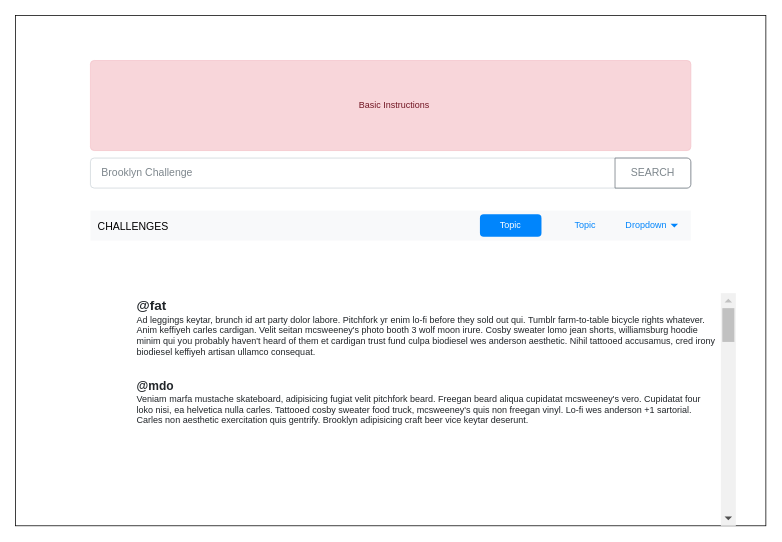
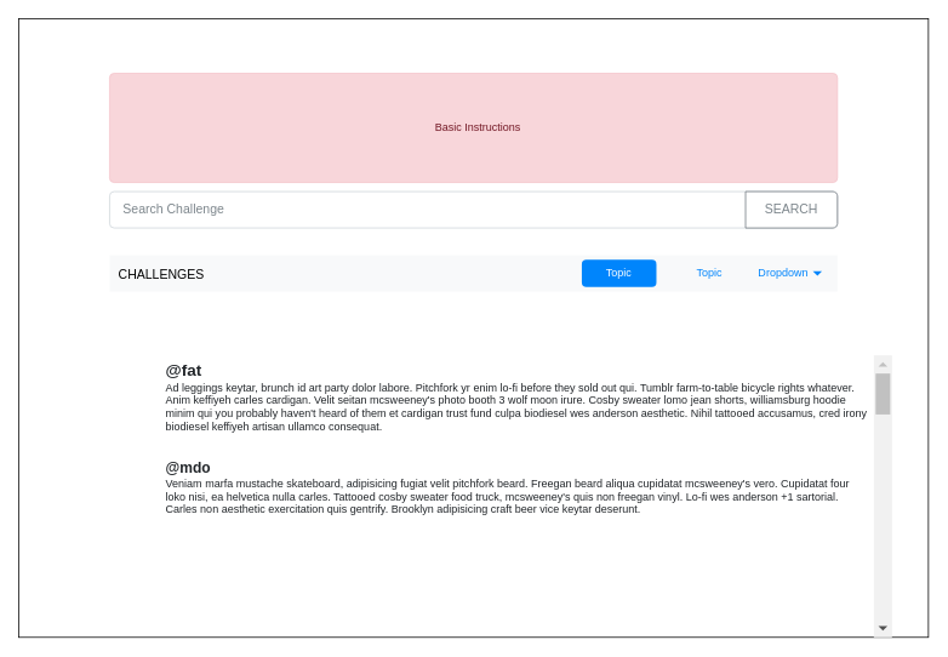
  <mxCell id="0" />
  <mxCell id="1" parent="0" />
  <mxCell id="2" value="" style="rounded=0;whiteSpace=wrap;html=1;fillColor=none;connectable=0;editable=0;movable=0;" vertex="1" parent="1"><mxGeometry x="20" y="20" width="1000" height="680" as="geometry" /></mxCell>
  <mxCell id="3" value="Basic Instructions" style="html=1;shadow=0;dashed=0;shape=mxgraph.bootstrap.rrect;rSize=5;strokeColor=#F4C5CB;strokeWidth=1;fillColor=#F8D6DA;fontColor=#711623;whiteSpace=wrap;align=center;verticalAlign=middle;spacingLeft=10;" vertex="1" parent="1"><mxGeometry x="120" y="80" width="800" height="120" as="geometry" /></mxCell>
- <mxCell id="4" value="Brooklyn Challenge" style="html=1;shadow=0;dashed=0;shape=mxgraph.bootstrap.rrect;rSize=5;strokeColor=#CED4DA;html=1;whiteSpace=wrap;fillColor=#FFFFFF;fontColor=#7D868C;align=left;spacingLeft=0;spacing=15;fontSize=14;" vertex="1" parent="1"><mxGeometry x="120" y="210" width="800" height="40" as="geometry" /></mxCell>
+ <mxCell id="4" value="Search Challenge" style="html=1;shadow=0;dashed=0;shape=mxgraph.bootstrap.rrect;rSize=5;strokeColor=#CED4DA;html=1;whiteSpace=wrap;fillColor=#FFFFFF;fontColor=#7D868C;align=left;spacingLeft=0;spacing=15;fontSize=14;" vertex="1" parent="1"><mxGeometry x="120" y="210" width="800" height="40" as="geometry" /></mxCell>
  <mxCell id="5" value="SEARCH" style="html=1;shadow=0;dashed=0;shape=mxgraph.bootstrap.rightButton;strokeColor=#6C757D;gradientColor=inherit;fontColor=inherit;fillColor=inherit;rSize=5;perimeter=none;whiteSpace=wrap;resizeHeight=1;fontSize=14;" vertex="1" parent="4"><mxGeometry x="1" width="101" height="40" relative="1" as="geometry"><mxPoint x="-101" as="offset" /></mxGeometry></mxCell>
  <mxCell id="6" value="CHALLENGES" style="fillColor=#F8F9FA;strokeColor=none;align=left;fontSize=14;spacing=10;" vertex="1" parent="1"><mxGeometry x="120" y="280" width="800" height="40" as="geometry" /></mxCell>
  <mxCell id="7" value="Topic" style="html=1;shadow=0;dashed=0;shape=mxgraph.bootstrap.rrect;rSize=5;fillColor=#0085FC;strokeColor=none;perimeter=none;whiteSpace=wrap;resizeWidth=1;align=center;spacing=5;fontColor=#FFFFFF;" vertex="1" parent="6"><mxGeometry x="1" width="82" height="30" relative="1" as="geometry"><mxPoint x="-281" y="5" as="offset" /></mxGeometry></mxCell>
  <mxCell id="8" value="Topic" style="fillColor=none;strokeColor=none;perimeter=none;whiteSpace=wrap;fontColor=#0085FC;" vertex="1" parent="6"><mxGeometry x="1" width="81" height="30" relative="1" as="geometry"><mxPoint x="-181" y="5" as="offset" /></mxGeometry></mxCell>
  <mxCell id="9" value="Dropdown" style="fillColor=none;strokeColor=none;perimeter=none;whiteSpace=wrap;fontColor=#0085FC;align=right;spacingRight=20;" vertex="1" parent="6"><mxGeometry x="1" width="90" height="30" relative="1" as="geometry"><mxPoint x="-100" y="5" as="offset" /></mxGeometry></mxCell>
  <mxCell id="10" value="" style="shape=triangle;direction=south;fillColor=#0085FC;strokeColor=none;perimeter=none;" vertex="1" parent="9"><mxGeometry x="1" y="0.5" width="10" height="5" relative="1" as="geometry"><mxPoint x="-17" y="-2.5" as="offset" /></mxGeometry></mxCell>
  <mxCell id="11" value="&lt;font size=&quot;1&quot;&gt;&lt;b style=&quot;font-size: 18px&quot;&gt;@fat&lt;/b&gt;&lt;/font&gt;&lt;br style=&quot;font-size: 14px&quot;&gt;Ad leggings keytar, brunch id art party dolor labore. Pitchfork yr enim lo-fi before they sold out qui. Tumblr farm-to-table bicycle rights whatever. Anim keffiyeh carles cardigan. Velit seitan mcsweeney's photo booth 3 wolf moon irure. Cosby sweater lomo jean shorts, williamsburg hoodie minim qui you probably haven't heard of them et cardigan trust fund culpa biodiesel wes anderson aesthetic. Nihil tattooed accusamus, cred irony biodiesel keffiyeh artisan ullamco consequat.&lt;br&gt;&lt;br&gt;&lt;br style=&quot;font-size: 14px&quot;&gt;&lt;b&gt;&lt;font style=&quot;font-size: 16px&quot;&gt;@mdo&lt;/font&gt;&lt;/b&gt;&lt;br style=&quot;font-size: 14px&quot;&gt;Veniam marfa mustache skateboard, adipisicing fugiat velit pitchfork beard. Freegan beard aliqua cupidatat mcsweeney's vero. Cupidatat four loko nisi, ea helvetica nulla carles. Tattooed cosby sweater food truck, mcsweeney's quis non freegan vinyl. Lo-fi wes anderson +1 sartorial. Carles non aesthetic exercitation quis gentrify. Brooklyn adipisicing craft beer vice keytar deserunt." style="fillColor=none;strokeColor=none;perimeter=none;whiteSpace=wrap;fontColor=#212529;html=1;align=left;verticalAlign=top;spacingRight=25;" vertex="1" parent="1"><mxGeometry width="800" height="310" relative="1" as="geometry"><mxPoint x="180" y="390" as="offset" /></mxGeometry></mxCell>
  <mxCell id="12" value="" style="html=1;shadow=0;dashed=0;fillColor=#F1F1F1;strokeColor=none;" vertex="1" parent="11"><mxGeometry x="1" width="20" height="310" relative="1" as="geometry"><mxPoint x="-20" as="offset" /></mxGeometry></mxCell>
  <mxCell id="13" value="" style="fillColor=#C1C1C1;strokeColor=none;" vertex="1" parent="12"><mxGeometry width="16" height="45" relative="1" as="geometry"><mxPoint x="2" y="20" as="offset" /></mxGeometry></mxCell>
  <mxCell id="14" value="" style="shape=triangle;direction=north;fillColor=#C1C1C1;strokeColor=none;perimeter=none;" vertex="1" parent="12"><mxGeometry width="10" height="5" relative="1" as="geometry"><mxPoint x="5" y="7.5" as="offset" /></mxGeometry></mxCell>
  <mxCell id="15" value="" style="shape=triangle;direction=south;fillColor=#505050;strokeColor=none;perimeter=none;" vertex="1" parent="12"><mxGeometry y="1" width="10" height="5" relative="1" as="geometry"><mxPoint x="5" y="-12.5" as="offset" /></mxGeometry></mxCell>
